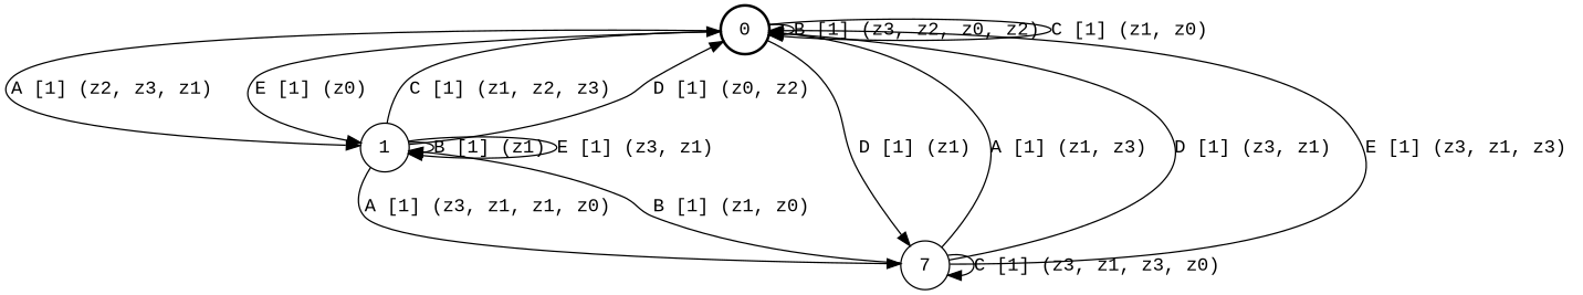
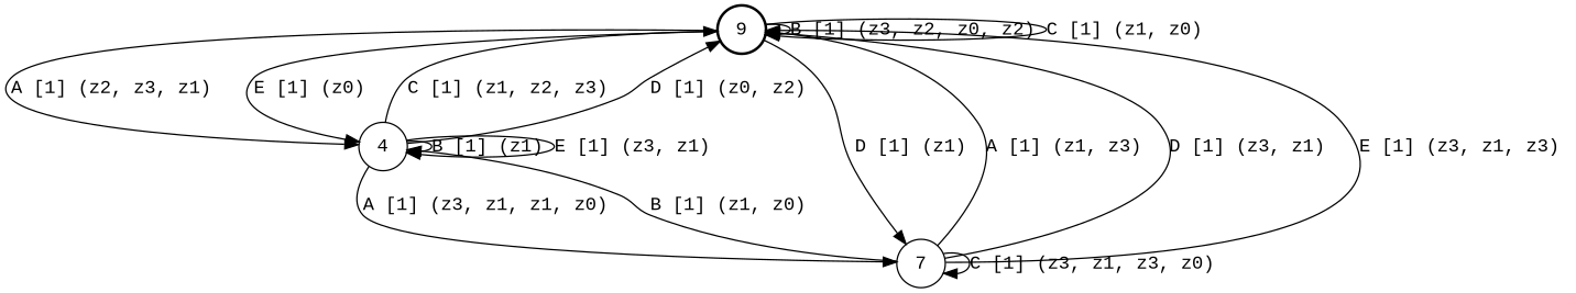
  digraph {
    fontname="Liberation Mono"
    node [fontname="Liberation Mono" shape=circle]
    edge [fontname="Liberation Mono"]
-   0 [style=bold]
-   1
+   0 [style=bold label=9]
+   1 [label=4]
    n3 [label=7]
    0 -> 0 [label="B [1] (z3, z2, z0, z2) "]
    0 -> 0 [label="C [1] (z1, z0) "]
    0 -> 1 [label="A [1] (z2, z3, z1) "]
    0 -> 1 [label="E [1] (z0) "]
    0 -> n3 [label="D [1] (z1) "]
    1 -> 0 [label="C [1] (z1, z2, z3) "]
    1 -> 0 [label="D [1] (z0, z2) "]
    1 -> 1 [label="B [1] (z1) "]
    1 -> 1 [label="E [1] (z3, z1) "]
    1 -> n3 [label="A [1] (z3, z1, z1, z0) "]
    n3 -> 0 [label="A [1] (z1, z3) "]
    n3 -> 0 [label="D [1] (z3, z1) "]
    n3 -> 0 [label="E [1] (z3, z1, z3) "]
    n3 -> 1 [label="B [1] (z1, z0) "]
    n3 -> n3 [label="C [1] (z3, z1, z3, z0) "]
  }
